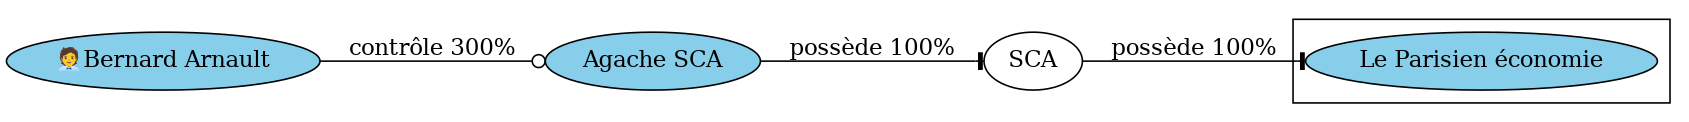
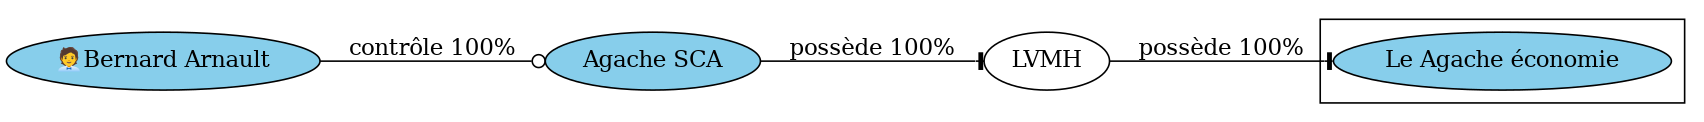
  digraph {
    rankdir=LR
    node [fillcolor=skyblue shape=ellipse style=filled]
    edge [arrowhead=tee]
-   n1 [label="Le Parisien économie"]
+   n1 [label="Le Agache économie"]
    n2 [label="🧑‍💼Bernard Arnault"]
    n3 [label="Agache SCA"]
-   n4 [fillcolor=white label=SCA]
+   n4 [fillcolor=white label=LVMH]
    subgraph cluster_1 {
      n1
    }
    subgraph sub_2 {
      n2
    }
-   n2 -> n3 [arrowhead=odot label="contrôle 300%"]
+   n2 -> n3 [arrowhead=odot label="contrôle 100%"]
    n3 -> n4 [label="possède 100%"]
    n4 -> n1 [label="possède 100%"]
  }
